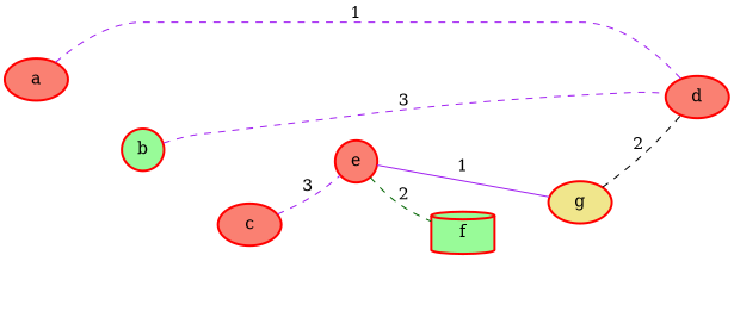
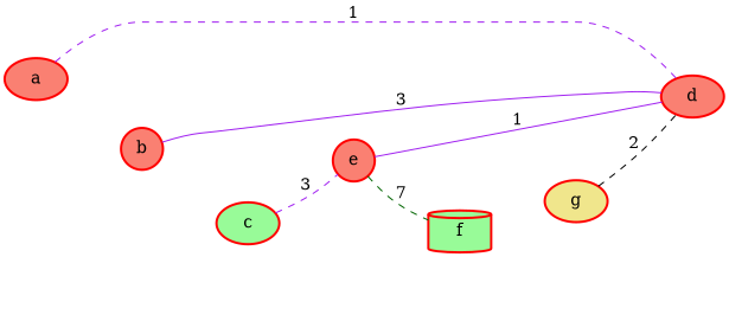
  graph {
    rankdir=LR
    node [color=red fillcolor=salmon shape=ellipse style="bold,filled"]
    edge [style=invis]
    n1 [label=a]
-   n2 [fillcolor=palegreen label=b shape=circle]
+   n2 [label=b shape=circle]
    n3 [label=d]
    n4 [label=e shape=circle]
    n5 [fillcolor=palegreen label=f shape=cylinder]
-   n6 [label=c]
+   n6 [fillcolor=palegreen label=c]
    n7 [fillcolor=khaki label=g]
    n1 -- n2 [label=4]
    n1 -- n3 [color=purple label=1 style=dashed]
    n1 -- n4 [label=8]
    n1 -- n5 [label=7]
-   n2 -- n3 [color=purple label=3 style=dashed]
+   n2 -- n3 [color=purple label=3 style=solid]
    n2 -- n4 [label=6]
    n2 -- n6 [label=5]
-   n4 -- n5 [color=darkgreen label=2 style=dashed]
-   n4 -- n7 [color=purple label=1 style=solid]
+   n4 -- n5 [color=darkgreen label=7 style=dashed]
+   n4 -- n3 [color=purple label=1 style=solid]
    n5 -- n7 [label=5]
    n6 -- n4 [color=purple label=3 style=dashed]
    n6 -- n7 [label=9]
    n7 -- n3 [color=black label=2 style=dashed]
  }
